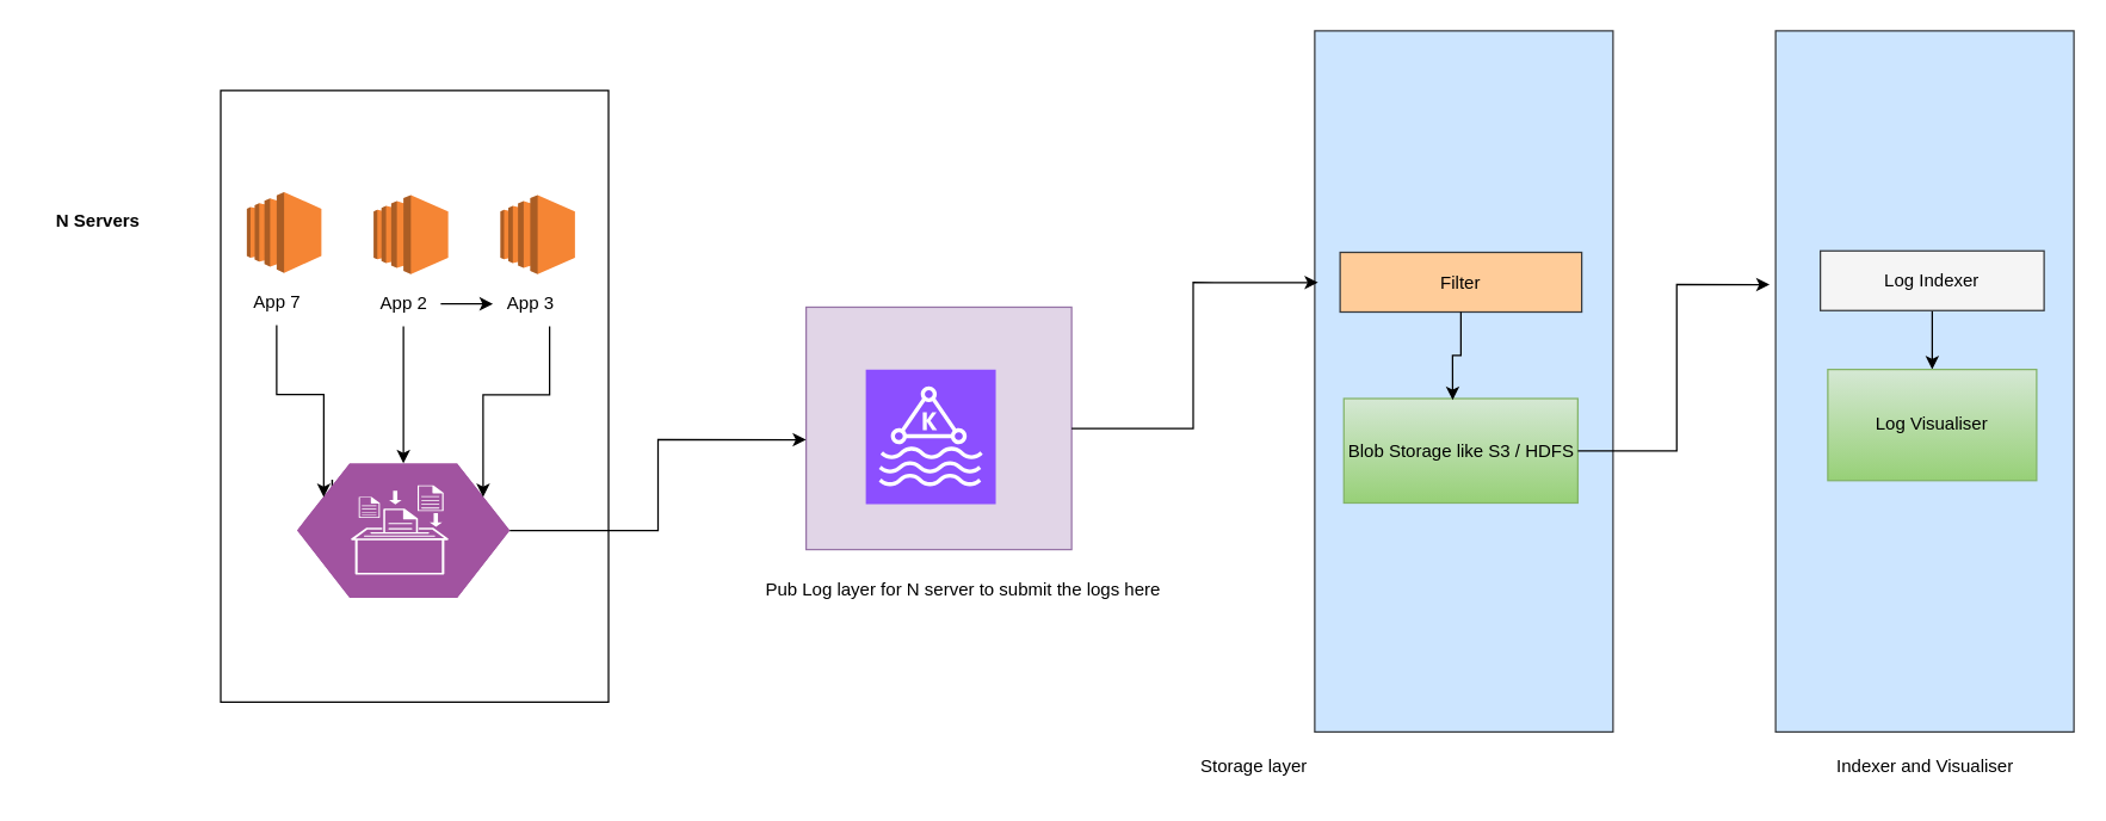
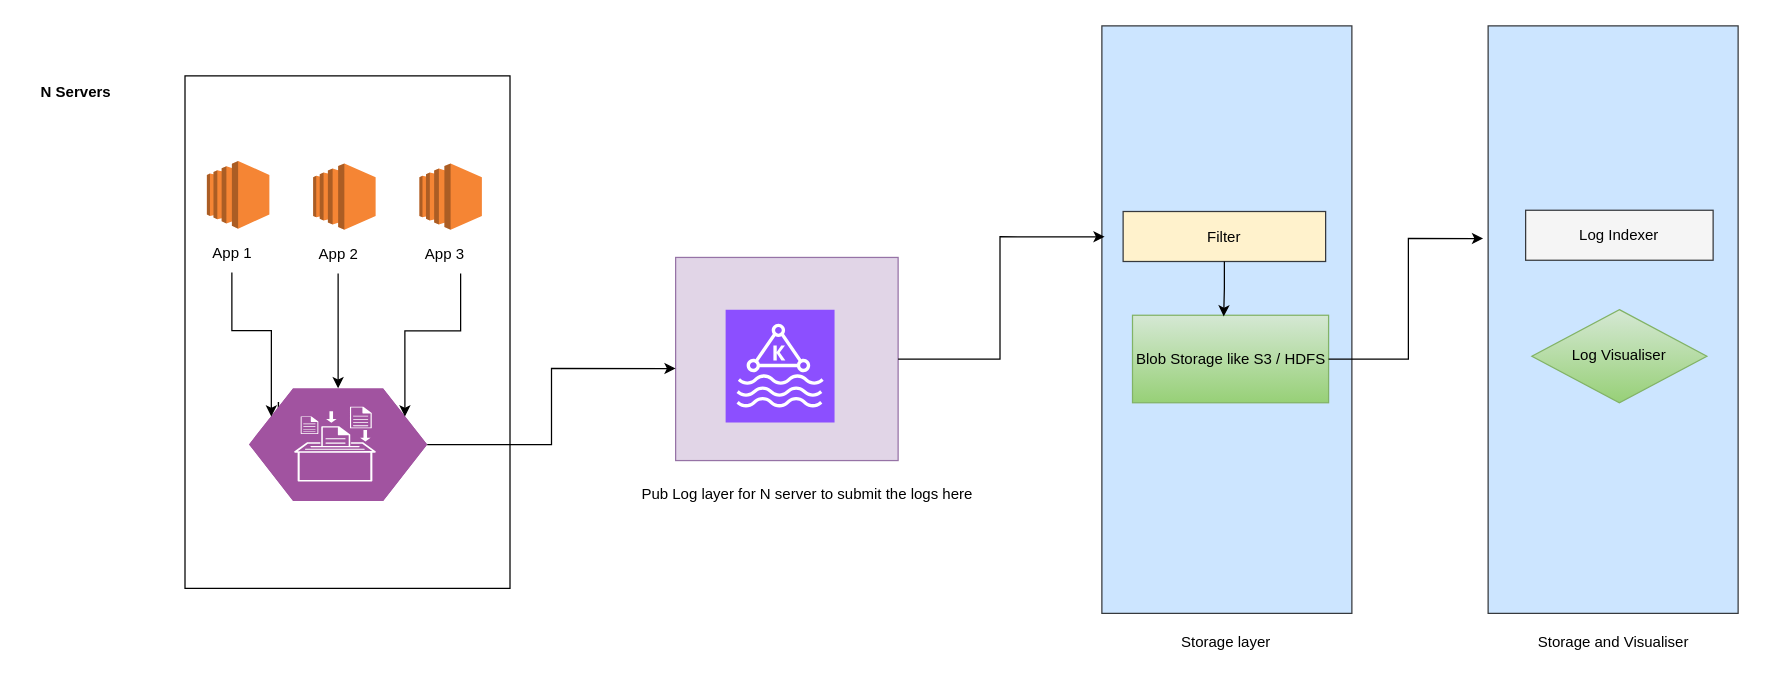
  <mxCell id="0" />
  <mxCell id="1" parent="0" />
  <mxCell id="2" value="" style="rounded=0;whiteSpace=wrap;html=1;" vertex="1" parent="1"><mxGeometry x="147.5" y="60" width="260" height="410" as="geometry" /></mxCell>
- <mxCell id="3" value="&lt;b&gt;N Servers&lt;/b&gt;&lt;div&gt;&lt;br&gt;&lt;/div&gt;" style="text;html=1;align=center;verticalAlign=middle;resizable=0;points=[];autosize=1;strokeColor=none;fillColor=none;" vertex="1" parent="1"><mxGeometry x="25" y="135" width="80" height="40" as="geometry" /></mxCell>
+ <mxCell id="3" value="&lt;b&gt;N Servers&lt;/b&gt;&lt;div&gt;&lt;br&gt;&lt;/div&gt;" style="text;html=1;align=center;verticalAlign=middle;resizable=0;points=[];autosize=1;strokeColor=none;fillColor=none;" vertex="1" parent="1"><mxGeometry x="20" y="60" width="80" height="40" as="geometry" /></mxCell>
  <mxCell id="4" value="Log accumulator" style="text;html=1;align=center;verticalAlign=middle;resizable=0;points=[];autosize=1;strokeColor=none;fillColor=none;" vertex="1" parent="1"><mxGeometry x="210" y="310" width="110" height="30" as="geometry" /></mxCell>
  <mxCell id="5" value="" style="rounded=0;whiteSpace=wrap;html=1;fillColor=#cce5ff;strokeColor=#36393d;" vertex="1" parent="1"><mxGeometry x="881" y="20" width="200" height="470" as="geometry" /></mxCell>
  <mxCell id="6" value="" style="rounded=0;whiteSpace=wrap;html=1;fillColor=#e1d5e7;strokeColor=#9673a6;" vertex="1" parent="1"><mxGeometry x="540" y="205.25" width="178" height="162.5" as="geometry" /></mxCell>
  <mxCell id="7" value="" style="sketch=0;points=[[0,0,0],[0.25,0,0],[0.5,0,0],[0.75,0,0],[1,0,0],[0,1,0],[0.25,1,0],[0.5,1,0],[0.75,1,0],[1,1,0],[0,0.25,0],[0,0.5,0],[0,0.75,0],[1,0.25,0],[1,0.5,0],[1,0.75,0]];outlineConnect=0;fontColor=#232F3E;fillColor=#8C4FFF;strokeColor=#ffffff;dashed=0;verticalLabelPosition=bottom;verticalAlign=top;align=center;html=1;fontSize=12;fontStyle=0;aspect=fixed;shape=mxgraph.aws4.resourceIcon;resIcon=mxgraph.aws4.managed_streaming_for_kafka;" vertex="1" parent="1"><mxGeometry x="580" y="247" width="87.14" height="90.25" as="geometry" /></mxCell>
- <mxCell id="8" value="Filter" style="rounded=0;whiteSpace=wrap;html=1;fillColor=#ffcc99;strokeColor=#36393d;" vertex="1" parent="1"><mxGeometry x="898" y="168.5" width="162" height="40" as="geometry" /></mxCell>
- <mxCell id="9" value="Blob Storage like S3 / HDFS" style="rounded=0;whiteSpace=wrap;html=1;fillColor=#d5e8d4;strokeColor=#82b366;gradientColor=#97d077;" vertex="1" parent="1"><mxGeometry x="900.5" y="266.5" width="156.88" height="70" as="geometry" /></mxCell>
+ <mxCell id="8" value="Filter" style="rounded=0;whiteSpace=wrap;html=1;fillColor=#fff2cc;strokeColor=#36393d;" vertex="1" parent="1"><mxGeometry x="898" y="168.5" width="162" height="40" as="geometry" /></mxCell>
+ <mxCell id="9" value="Blob Storage like S3 / HDFS" style="rounded=0;whiteSpace=wrap;html=1;fillColor=#d5e8d4;strokeColor=#82b366;gradientColor=#97d077;" vertex="1" parent="1"><mxGeometry x="905.5" y="251.5" width="156.88" height="70" as="geometry" /></mxCell>
  <mxCell id="10" style="edgeStyle=orthogonalEdgeStyle;rounded=0;orthogonalLoop=1;jettySize=auto;html=1;entryX=0.465;entryY=0.014;entryDx=0;entryDy=0;entryPerimeter=0;" edge="1" parent="1" source="8" target="9"><mxGeometry relative="1" as="geometry" /></mxCell>
  <mxCell id="11" value="" style="rounded=0;whiteSpace=wrap;html=1;fillColor=#cce5ff;strokeColor=#36393d;" vertex="1" parent="1"><mxGeometry x="1190" y="20" width="200" height="470" as="geometry" /></mxCell>
- <mxCell id="12" style="edgeStyle=orthogonalEdgeStyle;rounded=0;orthogonalLoop=1;jettySize=auto;html=1;entryX=0.5;entryY=0;entryDx=0;entryDy=0;" edge="1" parent="1" source="13" target="14"><mxGeometry relative="1" as="geometry" /></mxCell>
  <mxCell id="13" value="Log Indexer" style="rounded=0;whiteSpace=wrap;html=1;fillColor=#f5f5f5;strokeColor=#36393d;" vertex="1" parent="1"><mxGeometry x="1220" y="167.5" width="150" height="40" as="geometry" /></mxCell>
- <mxCell id="14" value="Log Visualiser" style="rounded=0;whiteSpace=wrap;html=1;fillColor=#d5e8d4;strokeColor=#82b366;gradientColor=#97d077;" vertex="1" parent="1"><mxGeometry x="1225" y="247" width="140" height="74.5" as="geometry" /></mxCell>
+ <mxCell id="14" value="Log Visualiser" style="rhombus;whiteSpace=wrap;html=1;fillColor=#d5e8d4;strokeColor=#82b366;gradientColor=#97d077;" vertex="1" parent="1"><mxGeometry x="1225" y="247" width="140" height="74.5" as="geometry" /></mxCell>
  <mxCell id="15" value="" style="group" vertex="1" connectable="0" parent="1"><mxGeometry x="170" y="130" width="215" height="200" as="geometry" /></mxCell>
  <mxCell id="16" value="" style="group" vertex="1" connectable="0" parent="15"><mxGeometry x="75" width="55" height="88" as="geometry" /></mxCell>
  <mxCell id="17" value="" style="outlineConnect=0;dashed=0;verticalLabelPosition=bottom;verticalAlign=top;align=center;html=1;shape=mxgraph.aws3.ec2;fillColor=#F58534;gradientColor=none;" vertex="1" parent="16"><mxGeometry x="5" width="50" height="53" as="geometry" /></mxCell>
  <mxCell id="18" value="App 2" style="text;html=1;align=center;verticalAlign=middle;resizable=0;points=[];autosize=1;strokeColor=none;fillColor=none;" vertex="1" parent="16"><mxGeometry y="58" width="50" height="30" as="geometry" /></mxCell>
  <mxCell id="19" value="" style="group" vertex="1" connectable="0" parent="15"><mxGeometry x="160" width="55" height="88" as="geometry" /></mxCell>
  <mxCell id="20" value="" style="outlineConnect=0;dashed=0;verticalLabelPosition=bottom;verticalAlign=top;align=center;html=1;shape=mxgraph.aws3.ec2;fillColor=#F58534;gradientColor=none;" vertex="1" parent="19"><mxGeometry x="5" width="50" height="53" as="geometry" /></mxCell>
  <mxCell id="21" value="App 3" style="text;html=1;align=center;verticalAlign=middle;resizable=0;points=[];autosize=1;strokeColor=none;fillColor=none;" vertex="1" parent="19"><mxGeometry y="58" width="50" height="30" as="geometry" /></mxCell>
  <mxCell id="22" value="" style="group" vertex="1" connectable="0" parent="15"><mxGeometry x="-10" y="-2" width="55" height="90" as="geometry" /></mxCell>
  <mxCell id="23" value="" style="outlineConnect=0;dashed=0;verticalLabelPosition=bottom;verticalAlign=top;align=center;html=1;shape=mxgraph.aws3.ec2;fillColor=#F58534;gradientColor=none;" vertex="1" parent="22"><mxGeometry x="5" width="50" height="54.205" as="geometry" /></mxCell>
- <mxCell id="24" value="App 7" style="text;html=1;align=center;verticalAlign=middle;resizable=0;points=[];autosize=1;strokeColor=none;fillColor=none;" vertex="1" parent="22"><mxGeometry y="59.318" width="50" height="30" as="geometry" /></mxCell>
- <mxCell id="25" value="" style="edgeStyle=orthogonalEdgeStyle;rounded=0;orthogonalLoop=1;jettySize=auto;html=1;" edge="1" parent="15" source="18" target="21"><mxGeometry relative="1" as="geometry" /></mxCell>
+ <mxCell id="24" value="App 1" style="text;html=1;align=center;verticalAlign=middle;resizable=0;points=[];autosize=1;strokeColor=none;fillColor=none;" vertex="1" parent="22"><mxGeometry y="59.318" width="50" height="30" as="geometry" /></mxCell>
  <mxCell id="26" style="edgeStyle=orthogonalEdgeStyle;rounded=0;orthogonalLoop=1;jettySize=auto;html=1;entryX=0;entryY=0.547;entryDx=0;entryDy=0;entryPerimeter=0;" edge="1" parent="1" source="31" target="6"><mxGeometry relative="1" as="geometry" /></mxCell>
  <mxCell id="27" style="edgeStyle=orthogonalEdgeStyle;rounded=0;orthogonalLoop=1;jettySize=auto;html=1;entryX=-0.02;entryY=0.362;entryDx=0;entryDy=0;entryPerimeter=0;" edge="1" parent="1" source="9" target="11"><mxGeometry relative="1" as="geometry" /></mxCell>
- <mxCell id="28" value="Indexer and Visualiser" style="text;html=1;align=center;verticalAlign=middle;resizable=0;points=[];autosize=1;strokeColor=none;fillColor=none;" vertex="1" parent="1"><mxGeometry x="1220" y="498" width="140" height="30" as="geometry" /></mxCell>
- <mxCell id="29" value="Storage layer" style="text;html=1;align=center;verticalAlign=middle;resizable=0;points=[];autosize=1;strokeColor=none;fillColor=none;" vertex="1" parent="1"><mxGeometry x="795" y="498" width="90" height="30" as="geometry" /></mxCell>
+ <mxCell id="28" value="Storage and Visualiser" style="text;html=1;align=center;verticalAlign=middle;resizable=0;points=[];autosize=1;strokeColor=none;fillColor=none;" vertex="1" parent="1"><mxGeometry x="1220" y="498" width="140" height="30" as="geometry" /></mxCell>
+ <mxCell id="29" value="Storage layer" style="text;html=1;align=center;verticalAlign=middle;resizable=0;points=[];autosize=1;strokeColor=none;fillColor=none;" vertex="1" parent="1"><mxGeometry x="935" y="498" width="90" height="30" as="geometry" /></mxCell>
  <mxCell id="30" value="Pub Log layer for N server to submit the logs here" style="text;html=1;align=center;verticalAlign=middle;resizable=0;points=[];autosize=1;strokeColor=none;fillColor=none;" vertex="1" parent="1"><mxGeometry x="500" y="380" width="290" height="30" as="geometry" /></mxCell>
  <mxCell id="31" value="" style="verticalLabelPosition=bottom;sketch=0;html=1;fillColor=#A153A0;strokeColor=#ffffff;verticalAlign=top;align=center;points=[[0,0.5,0],[0.125,0.25,0],[0.25,0,0],[0.5,0,0],[0.75,0,0],[0.875,0.25,0],[1,0.5,0],[0.875,0.75,0],[0.75,1,0],[0.5,1,0],[0.125,0.75,0]];pointerEvents=1;shape=mxgraph.cisco_safe.compositeIcon;bgIcon=mxgraph.cisco_safe.design.blank_device;resIcon=mxgraph.cisco_safe.design.log_collector;" vertex="1" parent="1"><mxGeometry x="198.75" y="310" width="142.5" height="90" as="geometry" /></mxCell>
  <mxCell id="32" style="edgeStyle=orthogonalEdgeStyle;rounded=0;orthogonalLoop=1;jettySize=auto;html=1;entryX=0.875;entryY=0.25;entryDx=0;entryDy=0;entryPerimeter=0;exitX=0.76;exitY=1;exitDx=0;exitDy=0;exitPerimeter=0;" edge="1" parent="1" source="21" target="31"><mxGeometry relative="1" as="geometry" /></mxCell>
  <mxCell id="33" style="edgeStyle=orthogonalEdgeStyle;rounded=0;orthogonalLoop=1;jettySize=auto;html=1;entryX=0.125;entryY=0.25;entryDx=0;entryDy=0;entryPerimeter=0;" edge="1" parent="1" source="24" target="31"><mxGeometry relative="1" as="geometry" /></mxCell>
  <mxCell id="34" style="edgeStyle=orthogonalEdgeStyle;rounded=0;orthogonalLoop=1;jettySize=auto;html=1;entryX=0.5;entryY=0;entryDx=0;entryDy=0;entryPerimeter=0;" edge="1" parent="1" source="18" target="31"><mxGeometry relative="1" as="geometry" /></mxCell>
  <mxCell id="35" style="edgeStyle=orthogonalEdgeStyle;rounded=0;orthogonalLoop=1;jettySize=auto;html=1;entryX=0.011;entryY=0.359;entryDx=0;entryDy=0;entryPerimeter=0;" edge="1" parent="1" source="6" target="5"><mxGeometry relative="1" as="geometry" /></mxCell>
